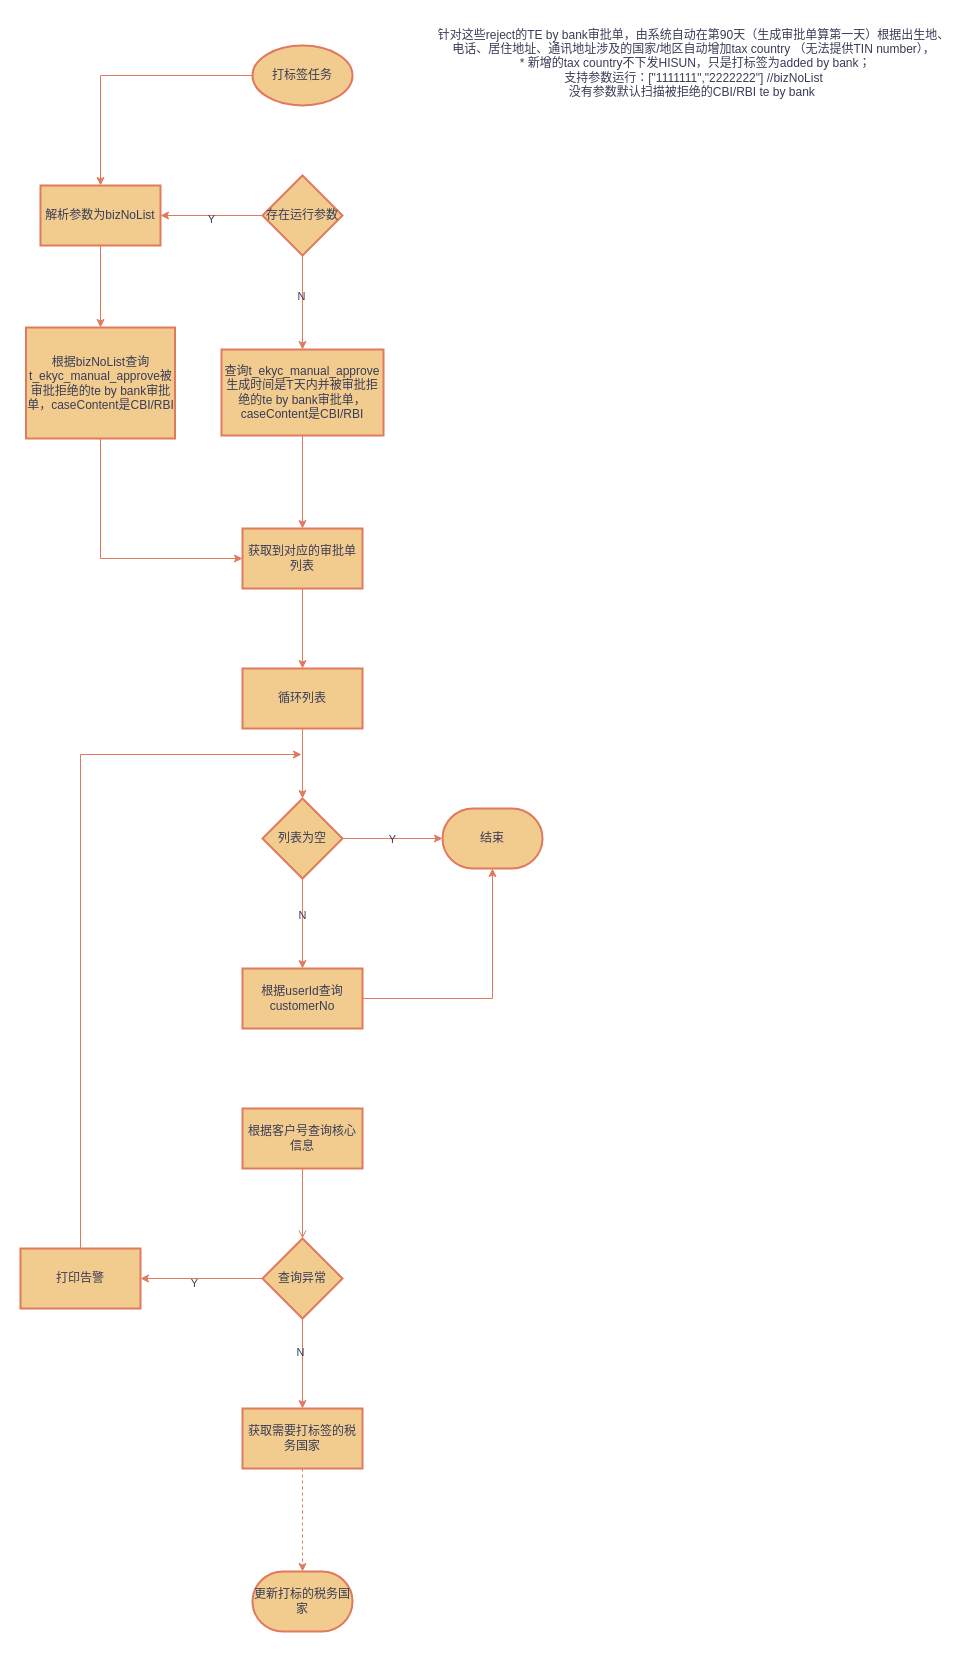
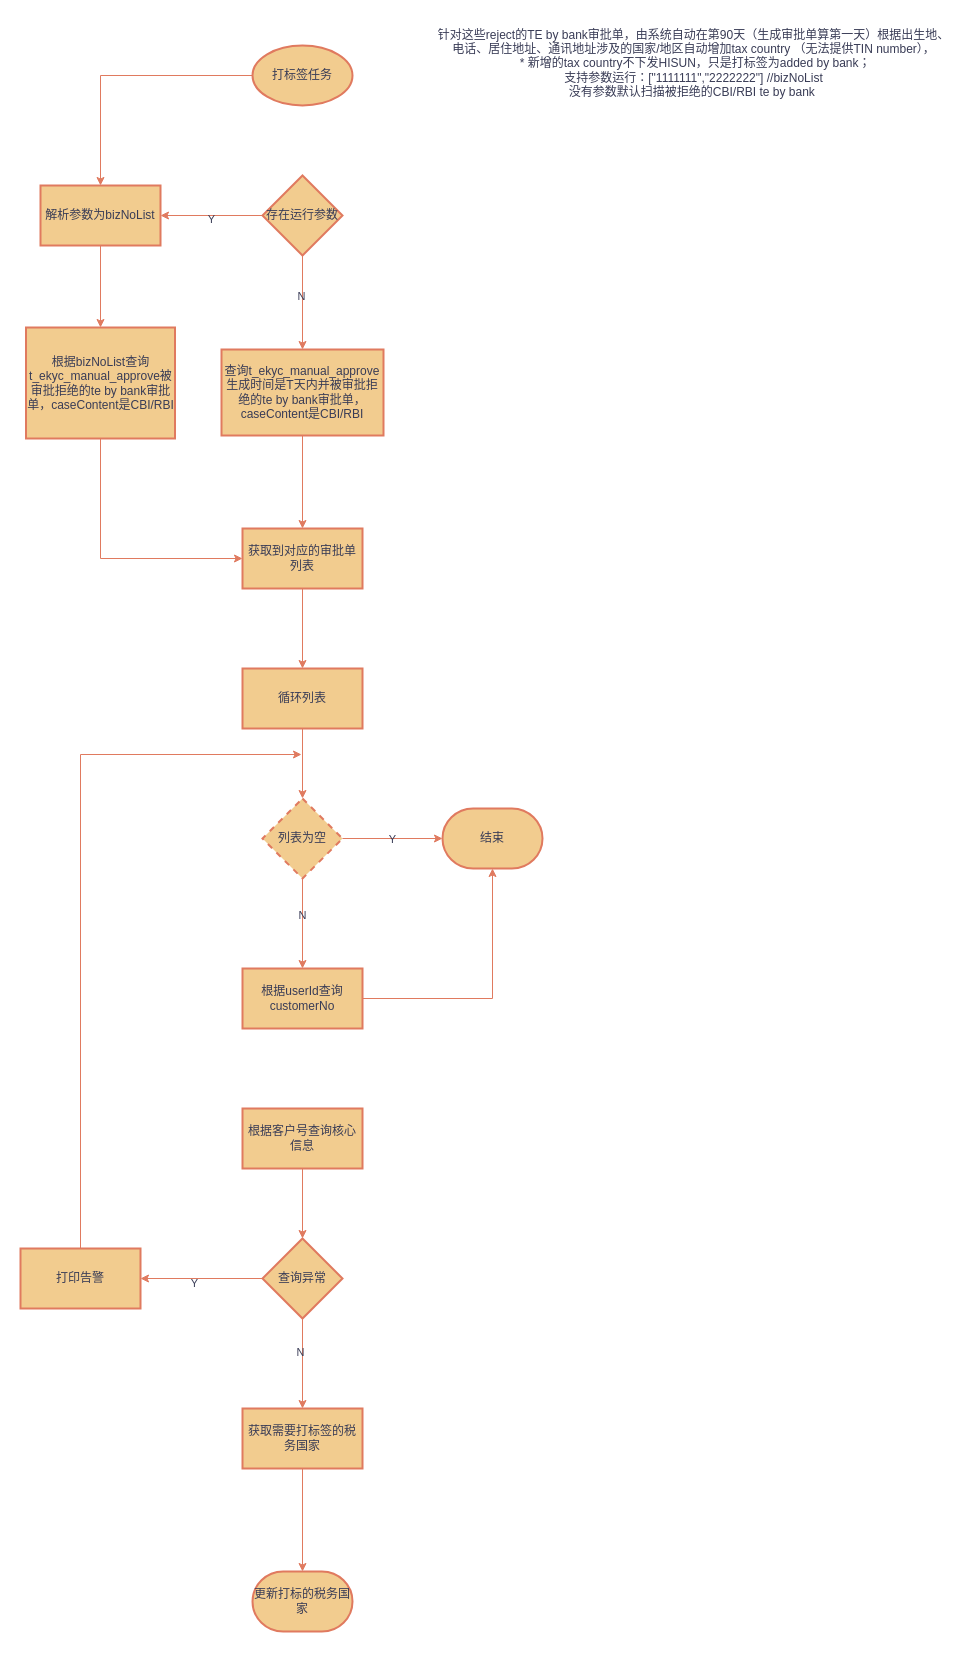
  <mxCell id="0" />
  <mxCell id="1" parent="0" />
  <mxCell id="2" value="" style="edgeStyle=orthogonalEdgeStyle;rounded=0;orthogonalLoop=1;jettySize=auto;html=1;labelBackgroundColor=none;strokeColor=#E07A5F;fontColor=default;" edge="1" parent="1" source="3" target="11"><mxGeometry relative="1" as="geometry" /></mxCell>
  <mxCell id="3" value="打标签任务" style="strokeWidth=2;html=1;shape=mxgraph.flowchart.start_1;whiteSpace=wrap;labelBackgroundColor=none;fillColor=#F2CC8F;strokeColor=#E07A5F;fontColor=#393C56;" vertex="1" parent="1"><mxGeometry x="252" y="45" width="100" height="60" as="geometry" /></mxCell>
  <mxCell id="4" value="&lt;div&gt;针对这些reject的TE by bank审批单，由系统自动在第90天（生成审批单算第一天）根据出生地、电话、居住地址、通讯地址涉及的国家/地区自动增加tax country （无法提供TIN number），&lt;/div&gt;&lt;div&gt;&amp;nbsp;* 新增的tax country不下发HISUN，只是打标签为added by bank；&lt;/div&gt;&lt;div&gt;支持参数运行：[&quot;1111111&quot;,&quot;2222222&quot;] //bizNoList&lt;/div&gt;&lt;div&gt;没有参数默认扫描被拒绝的CBI/RBI te by bank&amp;nbsp;&lt;/div&gt;" style="text;html=1;align=center;verticalAlign=middle;whiteSpace=wrap;rounded=0;labelBackgroundColor=none;fontColor=#393C56;" vertex="1" parent="1"><mxGeometry x="435" y="20" width="517" height="85" as="geometry" /></mxCell>
  <mxCell id="5" value="" style="edgeStyle=orthogonalEdgeStyle;rounded=0;orthogonalLoop=1;jettySize=auto;html=1;labelBackgroundColor=none;strokeColor=#E07A5F;fontColor=default;" edge="1" parent="1" source="9" target="11"><mxGeometry relative="1" as="geometry" /></mxCell>
  <mxCell id="6" value="Y" style="edgeLabel;html=1;align=center;verticalAlign=middle;resizable=0;points=[];labelBackgroundColor=none;fontColor=#393C56;" vertex="1" connectable="0" parent="5"><mxGeometry x="0.02" y="3" relative="1" as="geometry"><mxPoint as="offset" /></mxGeometry></mxCell>
  <mxCell id="7" value="" style="edgeStyle=orthogonalEdgeStyle;rounded=0;orthogonalLoop=1;jettySize=auto;html=1;labelBackgroundColor=none;strokeColor=#E07A5F;fontColor=default;" edge="1" parent="1" source="9" target="13"><mxGeometry relative="1" as="geometry" /></mxCell>
  <mxCell id="8" value="N" style="edgeLabel;html=1;align=center;verticalAlign=middle;resizable=0;points=[];labelBackgroundColor=none;fontColor=#393C56;" vertex="1" connectable="0" parent="7"><mxGeometry x="-0.149" y="-2" relative="1" as="geometry"><mxPoint as="offset" /></mxGeometry></mxCell>
  <mxCell id="9" value="存在运行参数" style="rhombus;whiteSpace=wrap;html=1;strokeWidth=2;labelBackgroundColor=none;fillColor=#F2CC8F;strokeColor=#E07A5F;fontColor=#393C56;" vertex="1" parent="1"><mxGeometry x="262" y="175" width="80" height="80" as="geometry" /></mxCell>
  <mxCell id="10" value="" style="edgeStyle=orthogonalEdgeStyle;rounded=0;orthogonalLoop=1;jettySize=auto;html=1;labelBackgroundColor=none;strokeColor=#E07A5F;fontColor=default;" edge="1" parent="1" source="11" target="17"><mxGeometry relative="1" as="geometry" /></mxCell>
  <mxCell id="11" value="解析参数为bizNoList" style="whiteSpace=wrap;html=1;strokeWidth=2;labelBackgroundColor=none;fillColor=#F2CC8F;strokeColor=#E07A5F;fontColor=#393C56;" vertex="1" parent="1"><mxGeometry x="40" y="185" width="120" height="60" as="geometry" /></mxCell>
  <mxCell id="12" value="" style="edgeStyle=orthogonalEdgeStyle;rounded=0;orthogonalLoop=1;jettySize=auto;html=1;labelBackgroundColor=none;strokeColor=#E07A5F;fontColor=default;" edge="1" parent="1" source="13" target="15"><mxGeometry relative="1" as="geometry" /></mxCell>
  <mxCell id="13" value="查询t_ekyc_manual_approve生成时间是T天内并被审批拒绝的te by bank审批单，caseContent是CBI/RBI" style="whiteSpace=wrap;html=1;strokeWidth=2;labelBackgroundColor=none;fillColor=#F2CC8F;strokeColor=#E07A5F;fontColor=#393C56;" vertex="1" parent="1"><mxGeometry x="221" y="349" width="162" height="86" as="geometry" /></mxCell>
  <mxCell id="14" value="" style="edgeStyle=orthogonalEdgeStyle;rounded=0;orthogonalLoop=1;jettySize=auto;html=1;labelBackgroundColor=none;strokeColor=#E07A5F;fontColor=default;" edge="1" parent="1" source="15" target="19"><mxGeometry relative="1" as="geometry" /></mxCell>
  <mxCell id="15" value="获取到对应的审批单列表" style="whiteSpace=wrap;html=1;strokeWidth=2;labelBackgroundColor=none;fillColor=#F2CC8F;strokeColor=#E07A5F;fontColor=#393C56;" vertex="1" parent="1"><mxGeometry x="242" y="528" width="120" height="60" as="geometry" /></mxCell>
  <mxCell id="16" style="edgeStyle=orthogonalEdgeStyle;rounded=0;orthogonalLoop=1;jettySize=auto;html=1;exitX=0.5;exitY=1;exitDx=0;exitDy=0;entryX=0;entryY=0.5;entryDx=0;entryDy=0;labelBackgroundColor=none;strokeColor=#E07A5F;fontColor=default;" edge="1" parent="1" source="17" target="15"><mxGeometry relative="1" as="geometry" /></mxCell>
  <mxCell id="17" value="根据bizNoList查询t_ekyc_manual_approve被审批拒绝的te by bank审批单，caseContent是CBI/RBI" style="whiteSpace=wrap;html=1;strokeWidth=2;labelBackgroundColor=none;fillColor=#F2CC8F;strokeColor=#E07A5F;fontColor=#393C56;" vertex="1" parent="1"><mxGeometry x="25.5" y="327" width="149" height="111" as="geometry" /></mxCell>
  <mxCell id="18" value="" style="edgeStyle=orthogonalEdgeStyle;rounded=0;orthogonalLoop=1;jettySize=auto;html=1;labelBackgroundColor=none;strokeColor=#E07A5F;fontColor=default;" edge="1" parent="1" source="19" target="22"><mxGeometry relative="1" as="geometry" /></mxCell>
  <mxCell id="19" value="循环列表" style="whiteSpace=wrap;html=1;strokeWidth=2;labelBackgroundColor=none;fillColor=#F2CC8F;strokeColor=#E07A5F;fontColor=#393C56;" vertex="1" parent="1"><mxGeometry x="242" y="668" width="120" height="60" as="geometry" /></mxCell>
  <mxCell id="20" value="" style="edgeStyle=orthogonalEdgeStyle;rounded=0;orthogonalLoop=1;jettySize=auto;html=1;labelBackgroundColor=none;strokeColor=#E07A5F;fontColor=default;" edge="1" parent="1" source="22" target="27"><mxGeometry relative="1" as="geometry" /></mxCell>
  <mxCell id="21" value="N" style="edgeLabel;html=1;align=center;verticalAlign=middle;resizable=0;points=[];labelBackgroundColor=none;fontColor=#393C56;" vertex="1" connectable="0" parent="20"><mxGeometry x="-0.2" y="-1" relative="1" as="geometry"><mxPoint as="offset" /></mxGeometry></mxCell>
- <mxCell id="22" value="列表为空" style="rhombus;whiteSpace=wrap;html=1;strokeWidth=2;labelBackgroundColor=none;fillColor=#F2CC8F;strokeColor=#E07A5F;fontColor=#393C56;" vertex="1" parent="1"><mxGeometry x="262" y="798" width="80" height="80" as="geometry" /></mxCell>
+ <mxCell id="22" value="列表为空" style="rhombus;whiteSpace=wrap;html=1;strokeWidth=2;labelBackgroundColor=none;fillColor=#F2CC8F;strokeColor=#E07A5F;fontColor=#393C56;dashed=1;" vertex="1" parent="1"><mxGeometry x="262" y="798" width="80" height="80" as="geometry" /></mxCell>
  <mxCell id="23" value="结束" style="strokeWidth=2;html=1;shape=mxgraph.flowchart.terminator;whiteSpace=wrap;labelBackgroundColor=none;fillColor=#F2CC8F;strokeColor=#E07A5F;fontColor=#393C56;" vertex="1" parent="1"><mxGeometry x="442" y="808" width="100" height="60" as="geometry" /></mxCell>
  <mxCell id="24" style="edgeStyle=orthogonalEdgeStyle;rounded=0;orthogonalLoop=1;jettySize=auto;html=1;exitX=1;exitY=0.5;exitDx=0;exitDy=0;entryX=0;entryY=0.5;entryDx=0;entryDy=0;entryPerimeter=0;labelBackgroundColor=none;strokeColor=#E07A5F;fontColor=default;" edge="1" parent="1" source="22" target="23"><mxGeometry relative="1" as="geometry" /></mxCell>
  <mxCell id="25" value="Y" style="edgeLabel;html=1;align=center;verticalAlign=middle;resizable=0;points=[];labelBackgroundColor=none;fontColor=#393C56;" vertex="1" connectable="0" parent="24"><mxGeometry x="-0.02" relative="1" as="geometry"><mxPoint as="offset" /></mxGeometry></mxCell>
  <mxCell id="26" value="" style="edgeStyle=orthogonalEdgeStyle;rounded=0;orthogonalLoop=1;jettySize=auto;html=1;labelBackgroundColor=none;strokeColor=#E07A5F;fontColor=default;" edge="1" parent="1" source="27" target="23"><mxGeometry relative="1" as="geometry" /></mxCell>
  <mxCell id="27" value="根据userId查询customerNo" style="whiteSpace=wrap;html=1;strokeWidth=2;labelBackgroundColor=none;fillColor=#F2CC8F;strokeColor=#E07A5F;fontColor=#393C56;" vertex="1" parent="1"><mxGeometry x="242" y="968" width="120" height="60" as="geometry" /></mxCell>
- <mxCell id="28" value="" style="edgeStyle=orthogonalEdgeStyle;rounded=0;orthogonalLoop=1;jettySize=auto;html=1;labelBackgroundColor=none;strokeColor=#E07A5F;fontColor=default;endArrow=open;" edge="1" parent="1" source="29" target="34"><mxGeometry relative="1" as="geometry" /></mxCell>
+ <mxCell id="28" value="" style="edgeStyle=orthogonalEdgeStyle;rounded=0;orthogonalLoop=1;jettySize=auto;html=1;labelBackgroundColor=none;strokeColor=#E07A5F;fontColor=default;" edge="1" parent="1" source="29" target="34"><mxGeometry relative="1" as="geometry" /></mxCell>
  <mxCell id="29" value="根据客户号查询核心信息" style="whiteSpace=wrap;html=1;strokeWidth=2;labelBackgroundColor=none;fillColor=#F2CC8F;strokeColor=#E07A5F;fontColor=#393C56;" vertex="1" parent="1"><mxGeometry x="242" y="1108" width="120" height="60" as="geometry" /></mxCell>
  <mxCell id="30" value="" style="edgeStyle=orthogonalEdgeStyle;rounded=0;orthogonalLoop=1;jettySize=auto;html=1;labelBackgroundColor=none;strokeColor=#E07A5F;fontColor=default;" edge="1" parent="1" source="34" target="36"><mxGeometry relative="1" as="geometry" /></mxCell>
  <mxCell id="31" value="Y" style="edgeLabel;html=1;align=center;verticalAlign=middle;resizable=0;points=[];labelBackgroundColor=none;fontColor=#393C56;" vertex="1" connectable="0" parent="30"><mxGeometry x="0.133" y="4" relative="1" as="geometry"><mxPoint as="offset" /></mxGeometry></mxCell>
  <mxCell id="32" value="" style="edgeStyle=orthogonalEdgeStyle;rounded=0;orthogonalLoop=1;jettySize=auto;html=1;labelBackgroundColor=none;strokeColor=#E07A5F;fontColor=default;" edge="1" parent="1" source="34" target="38"><mxGeometry relative="1" as="geometry" /></mxCell>
  <mxCell id="33" value="N" style="edgeLabel;html=1;align=center;verticalAlign=middle;resizable=0;points=[];labelBackgroundColor=none;fontColor=#393C56;" vertex="1" connectable="0" parent="32"><mxGeometry x="-0.267" y="-3" relative="1" as="geometry"><mxPoint as="offset" /></mxGeometry></mxCell>
  <mxCell id="34" value="查询异常" style="rhombus;whiteSpace=wrap;html=1;strokeWidth=2;labelBackgroundColor=none;fillColor=#F2CC8F;strokeColor=#E07A5F;fontColor=#393C56;" vertex="1" parent="1"><mxGeometry x="262" y="1238" width="80" height="80" as="geometry" /></mxCell>
  <mxCell id="35" style="edgeStyle=orthogonalEdgeStyle;rounded=0;orthogonalLoop=1;jettySize=auto;html=1;exitX=0.5;exitY=0;exitDx=0;exitDy=0;labelBackgroundColor=none;strokeColor=#E07A5F;fontColor=default;" edge="1" parent="1" source="36"><mxGeometry relative="1" as="geometry"><mxPoint x="301" y="754" as="targetPoint" /><Array as="points"><mxPoint x="80" y="754" /></Array></mxGeometry></mxCell>
  <mxCell id="36" value="打印告警" style="whiteSpace=wrap;html=1;strokeWidth=2;labelBackgroundColor=none;fillColor=#F2CC8F;strokeColor=#E07A5F;fontColor=#393C56;" vertex="1" parent="1"><mxGeometry x="20" y="1248" width="120" height="60" as="geometry" /></mxCell>
- <mxCell id="37" style="edgeStyle=orthogonalEdgeStyle;rounded=0;orthogonalLoop=1;jettySize=auto;html=1;exitX=0.5;exitY=1;exitDx=0;exitDy=0;labelBackgroundColor=none;strokeColor=#E07A5F;fontColor=default;dashed=1;" edge="1" parent="1" source="38" target="39"><mxGeometry relative="1" as="geometry" /></mxCell>
+ <mxCell id="37" style="edgeStyle=orthogonalEdgeStyle;rounded=0;orthogonalLoop=1;jettySize=auto;html=1;exitX=0.5;exitY=1;exitDx=0;exitDy=0;labelBackgroundColor=none;strokeColor=#E07A5F;fontColor=default;" edge="1" parent="1" source="38" target="39"><mxGeometry relative="1" as="geometry" /></mxCell>
  <mxCell id="38" value="获取需要打标签的税务国家" style="whiteSpace=wrap;html=1;strokeWidth=2;labelBackgroundColor=none;fillColor=#F2CC8F;strokeColor=#E07A5F;fontColor=#393C56;" vertex="1" parent="1"><mxGeometry x="242" y="1408" width="120" height="60" as="geometry" /></mxCell>
  <mxCell id="39" value="更新打标的税务国家" style="strokeWidth=2;html=1;shape=mxgraph.flowchart.terminator;whiteSpace=wrap;labelBackgroundColor=none;fillColor=#F2CC8F;strokeColor=#E07A5F;fontColor=#393C56;" vertex="1" parent="1"><mxGeometry x="252" y="1571" width="100" height="60" as="geometry" /></mxCell>
